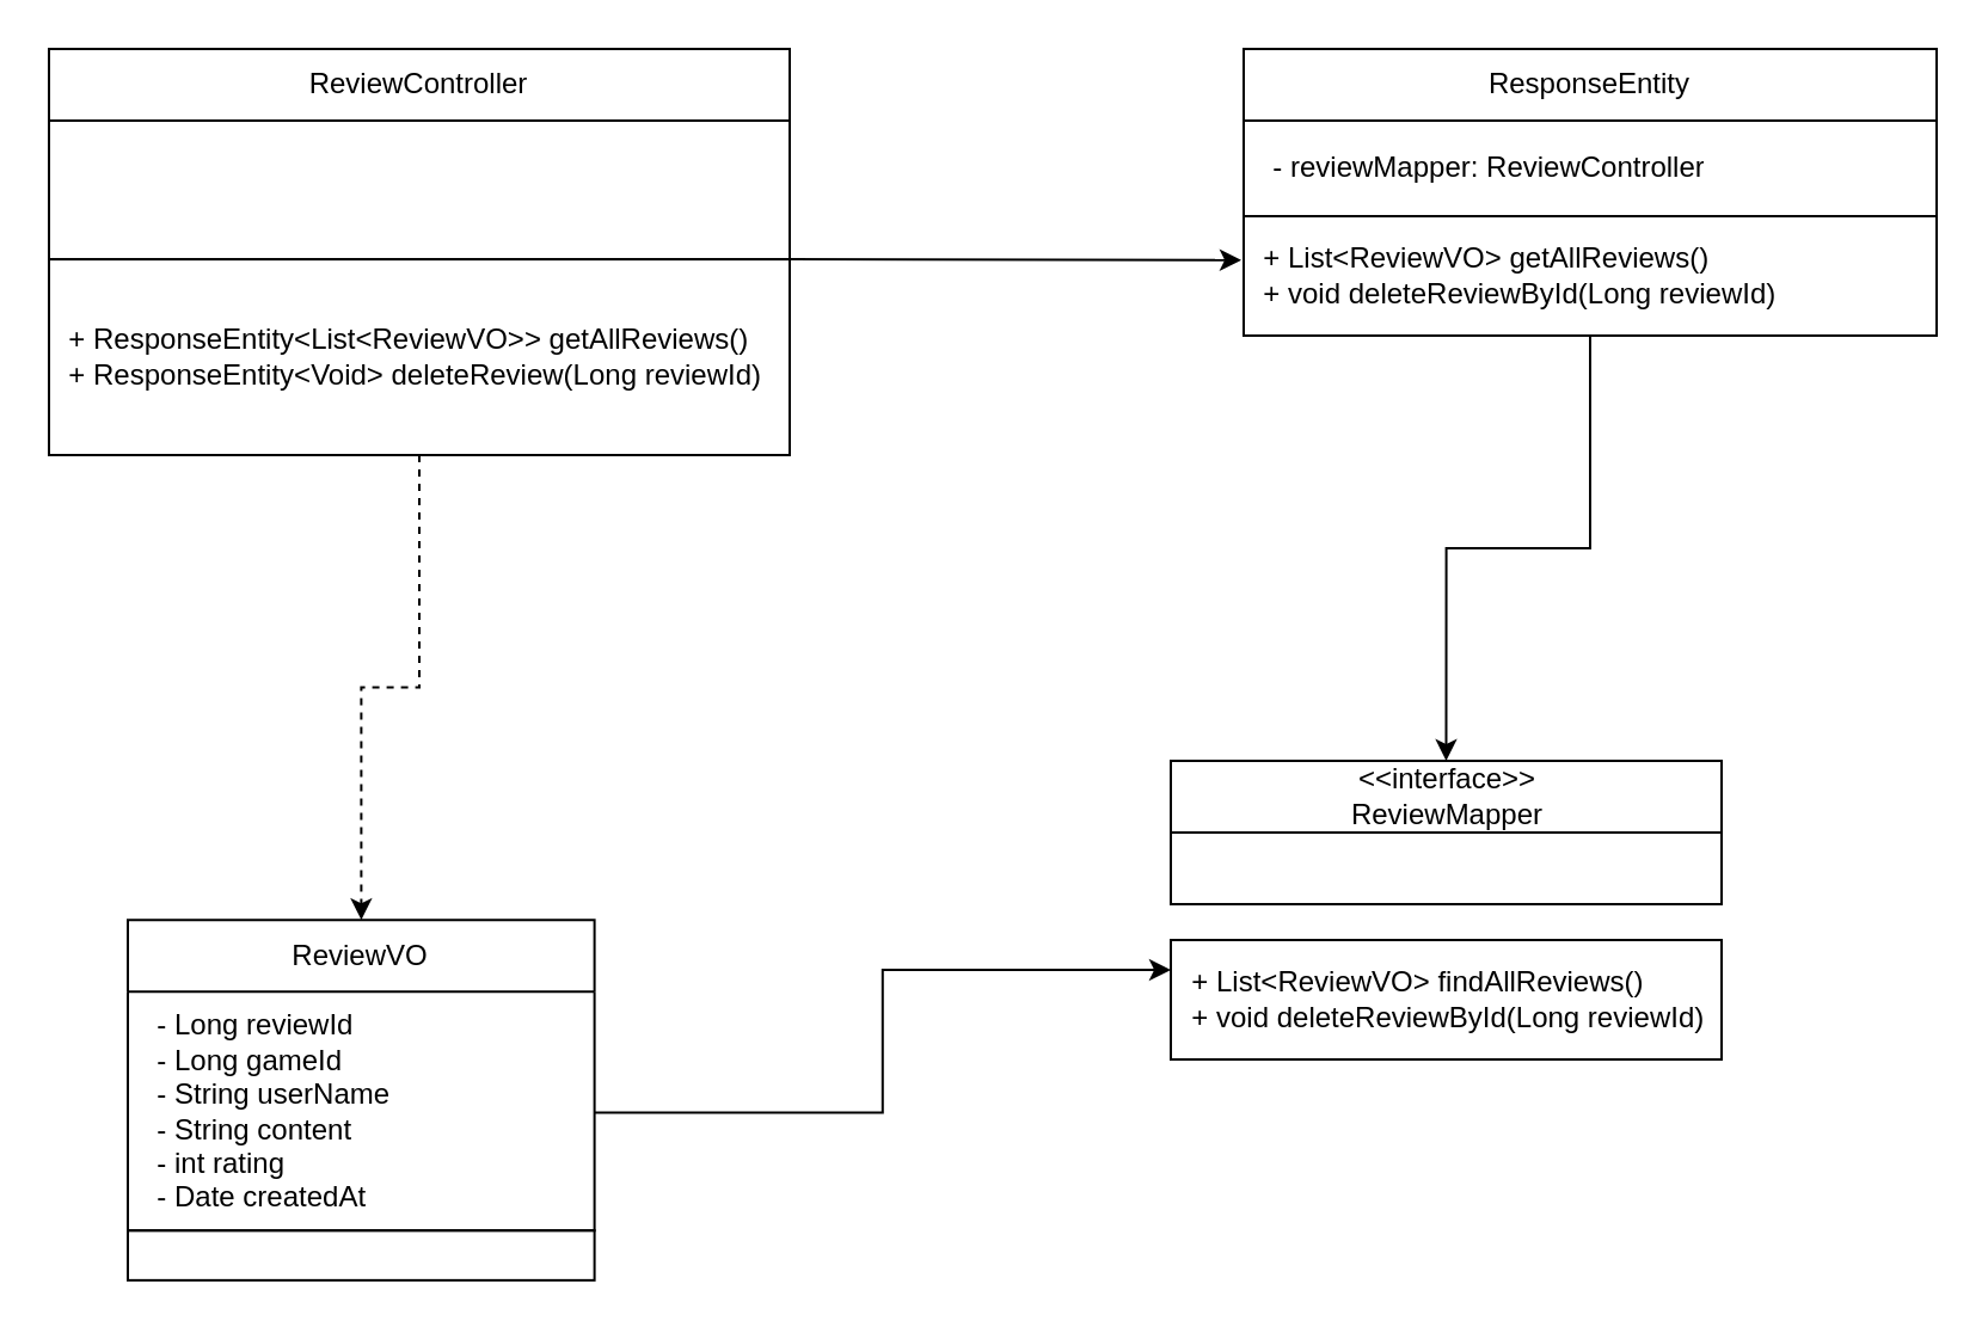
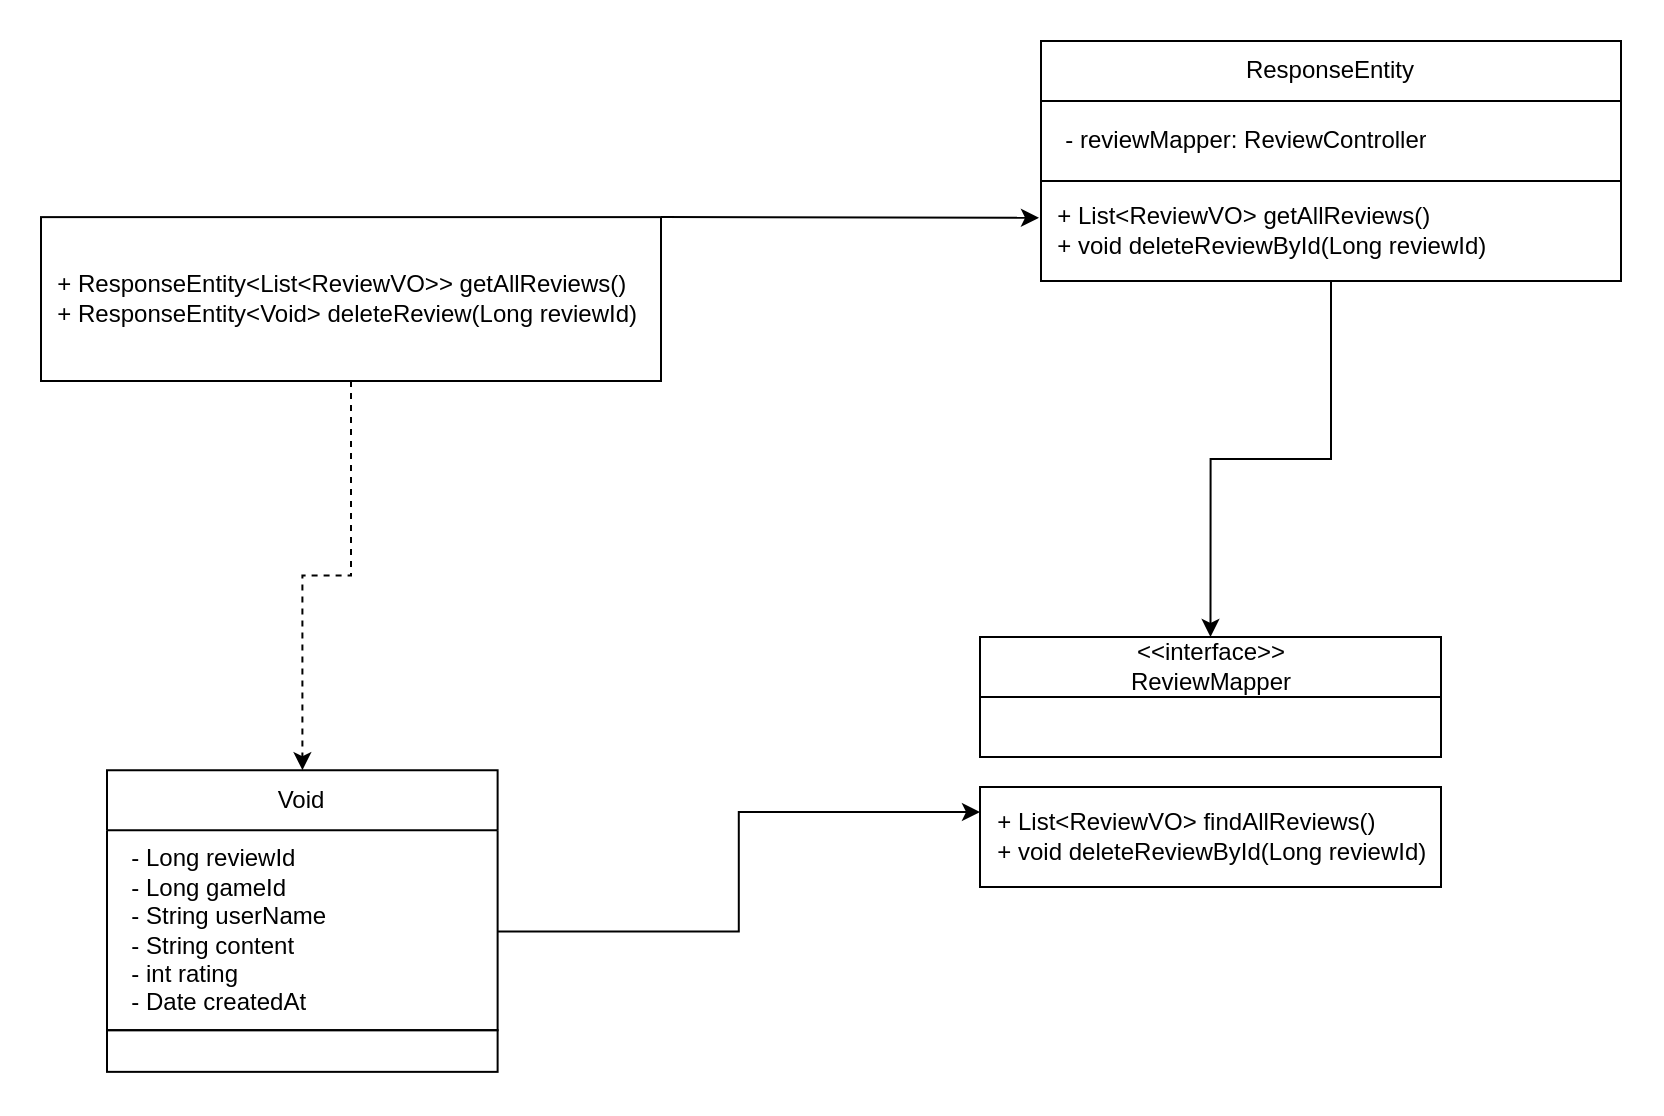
  <mxCell id="0" />
  <mxCell id="1" parent="0" />
  <mxCell id="2" value="" style="group" vertex="1" connectable="0" parent="1"><mxGeometry x="20" y="20" width="790" height="515.422" as="geometry" /></mxCell>
  <mxCell id="3" value="" style="rounded=0;whiteSpace=wrap;html=1;align=left;container=0;" vertex="1" parent="2"><mxGeometry x="33" y="494.576" width="195.31" height="20.846" as="geometry" /></mxCell>
  <mxCell id="4" style="rounded=0;orthogonalLoop=1;jettySize=auto;html=1;edgeStyle=orthogonalEdgeStyle;dashed=1;" edge="1" parent="2" source="9" target="16"><mxGeometry relative="1" as="geometry" /></mxCell>
  <mxCell id="5" value="" style="endArrow=classic;html=1;rounded=0;exitX=1;exitY=0.5;exitDx=0;exitDy=0;entryX=0;entryY=0.25;entryDx=0;entryDy=0;edgeStyle=orthogonalEdgeStyle;" edge="1" parent="2" source="17" target="14"><mxGeometry width="50" height="50" relative="1" as="geometry"><mxPoint x="-201" y="809" as="sourcePoint" /><mxPoint x="360" y="557.68" as="targetPoint" /></mxGeometry></mxCell>
  <mxCell id="6" value="" style="endArrow=classic;html=1;rounded=0;exitX=1;exitY=0;exitDx=0;exitDy=0;entryX=0;entryY=0.25;entryDx=0;entryDy=0;" edge="1" parent="2" source="9"><mxGeometry width="50" height="50" relative="1" as="geometry"><mxPoint x="159" y="243" as="sourcePoint" /><mxPoint x="499.0" y="88.37" as="targetPoint" /></mxGeometry></mxCell>
  <mxCell id="7" style="edgeStyle=orthogonalEdgeStyle;rounded=0;orthogonalLoop=1;jettySize=auto;html=1;entryX=0.5;entryY=0;entryDx=0;entryDy=0;" edge="1" parent="2" source="13" target="15"><mxGeometry relative="1" as="geometry" /></mxCell>
  <mxCell id="8" value="" style="group" vertex="1" connectable="0" parent="2"><mxGeometry width="310" height="170" as="geometry" /></mxCell>
  <mxCell id="9" value="&lt;div&gt;&amp;nbsp; + ResponseEntity&amp;lt;List&amp;lt;ReviewVO&amp;gt;&amp;gt; getAllReviews()&lt;/div&gt;&lt;div&gt;&amp;nbsp; + ResponseEntity&amp;lt;Void&amp;gt; deleteReview(Long reviewId)&lt;/div&gt;" style="rounded=0;whiteSpace=wrap;html=1;align=left;container=0;" vertex="1" parent="8"><mxGeometry y="88.06" width="310.0" height="81.94" as="geometry" /></mxCell>
- <mxCell id="10" value="ReviewController" style="swimlane;fontStyle=0;childLayout=stackLayout;horizontal=1;startSize=30;horizontalStack=0;resizeParent=1;resizeParentMax=0;resizeLast=0;collapsible=1;marginBottom=0;whiteSpace=wrap;html=1;container=0;" vertex="1" parent="8"><mxGeometry width="310.0" height="88.06" as="geometry"><mxRectangle x="100" y="80" width="140" height="30" as="alternateBounds" /></mxGeometry></mxCell>
  <mxCell id="11" value="ResponseEntity" style="swimlane;fontStyle=0;childLayout=stackLayout;horizontal=1;startSize=30;horizontalStack=0;resizeParent=1;resizeParentMax=0;resizeLast=0;collapsible=1;marginBottom=0;whiteSpace=wrap;html=1;container=0;" vertex="1" parent="2"><mxGeometry x="500" width="290" height="70" as="geometry"><mxRectangle x="100" y="80" width="140" height="30" as="alternateBounds" /></mxGeometry></mxCell>
  <mxCell id="12" value="&amp;nbsp; - reviewMapper: ReviewController" style="text;strokeColor=none;fillColor=none;align=left;verticalAlign=middle;spacingLeft=4;spacingRight=4;overflow=hidden;points=[[0,0.5],[1,0.5]];portConstraint=eastwest;rotatable=0;whiteSpace=wrap;html=1;container=0;" vertex="1" parent="11"><mxGeometry y="30" width="290" height="40" as="geometry" /></mxCell>
  <mxCell id="13" value="&lt;div&gt;&amp;nbsp; + List&amp;lt;ReviewVO&amp;gt; getAllReviews()&lt;/div&gt;&lt;div&gt;&amp;nbsp; + void deleteReviewById(Long reviewId)&lt;/div&gt;" style="rounded=0;whiteSpace=wrap;html=1;align=left;container=0;" vertex="1" parent="2"><mxGeometry x="500" y="70" width="290" height="50" as="geometry" /></mxCell>
  <mxCell id="14" value="&lt;div&gt;&amp;nbsp; + List&amp;lt;ReviewVO&amp;gt; findAllReviews()&lt;/div&gt;&lt;div&gt;&amp;nbsp; + void deleteReviewById(Long reviewId)&lt;/div&gt;" style="rounded=0;whiteSpace=wrap;html=1;align=left;container=0;" vertex="1" parent="2"><mxGeometry x="469.5" y="373" width="230.5" height="50" as="geometry" /></mxCell>
  <mxCell id="15" value="&lt;div&gt;&amp;lt;&amp;lt;interface&amp;gt;&amp;gt;&lt;/div&gt;ReviewMapper" style="swimlane;fontStyle=0;childLayout=stackLayout;horizontal=1;startSize=30;horizontalStack=0;resizeParent=1;resizeParentMax=0;resizeLast=0;collapsible=1;marginBottom=0;whiteSpace=wrap;html=1;container=0;" vertex="1" parent="2"><mxGeometry x="469.5" y="298" width="230.5" height="60" as="geometry"><mxRectangle x="100" y="80" width="140" height="30" as="alternateBounds" /></mxGeometry></mxCell>
- <mxCell id="16" value="ReviewVO" style="swimlane;fontStyle=0;childLayout=stackLayout;horizontal=1;startSize=30;horizontalStack=0;resizeParent=1;resizeParentMax=0;resizeLast=0;collapsible=1;marginBottom=0;whiteSpace=wrap;html=1;container=0;" vertex="1" parent="2"><mxGeometry x="33" y="364.58" width="195.31" height="130" as="geometry"><mxRectangle x="100" y="80" width="140" height="30" as="alternateBounds" /></mxGeometry></mxCell>
+ <mxCell id="16" value="Void" style="swimlane;fontStyle=0;childLayout=stackLayout;horizontal=1;startSize=30;horizontalStack=0;resizeParent=1;resizeParentMax=0;resizeLast=0;collapsible=1;marginBottom=0;whiteSpace=wrap;html=1;container=0;" vertex="1" parent="2"><mxGeometry x="33" y="364.58" width="195.31" height="130" as="geometry"><mxRectangle x="100" y="80" width="140" height="30" as="alternateBounds" /></mxGeometry></mxCell>
  <mxCell id="17" value="&lt;div&gt;&amp;nbsp; - Long reviewId&lt;/div&gt;&lt;div&gt;&amp;nbsp; - Long gameId&lt;/div&gt;&lt;div&gt;&amp;nbsp; - String userName&lt;/div&gt;&lt;div&gt;&amp;nbsp; - String content&lt;/div&gt;&lt;div&gt;&amp;nbsp; - int rating&lt;/div&gt;&lt;div&gt;&amp;nbsp; - Date createdAt&lt;/div&gt;" style="text;strokeColor=none;fillColor=none;align=left;verticalAlign=middle;spacingLeft=4;spacingRight=4;overflow=hidden;points=[[0,0.5],[1,0.5]];portConstraint=eastwest;rotatable=0;whiteSpace=wrap;html=1;container=0;" vertex="1" parent="2"><mxGeometry x="33" y="395.85" width="195.31" height="98.73" as="geometry" /></mxCell>
